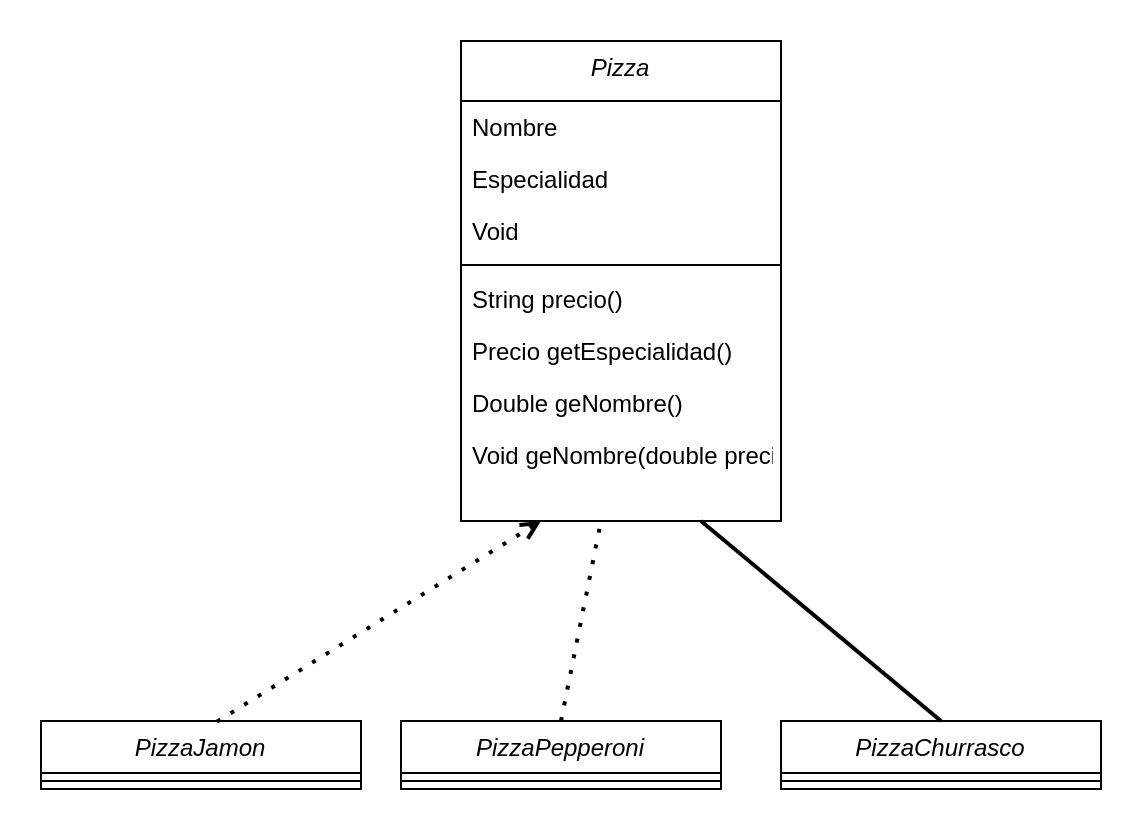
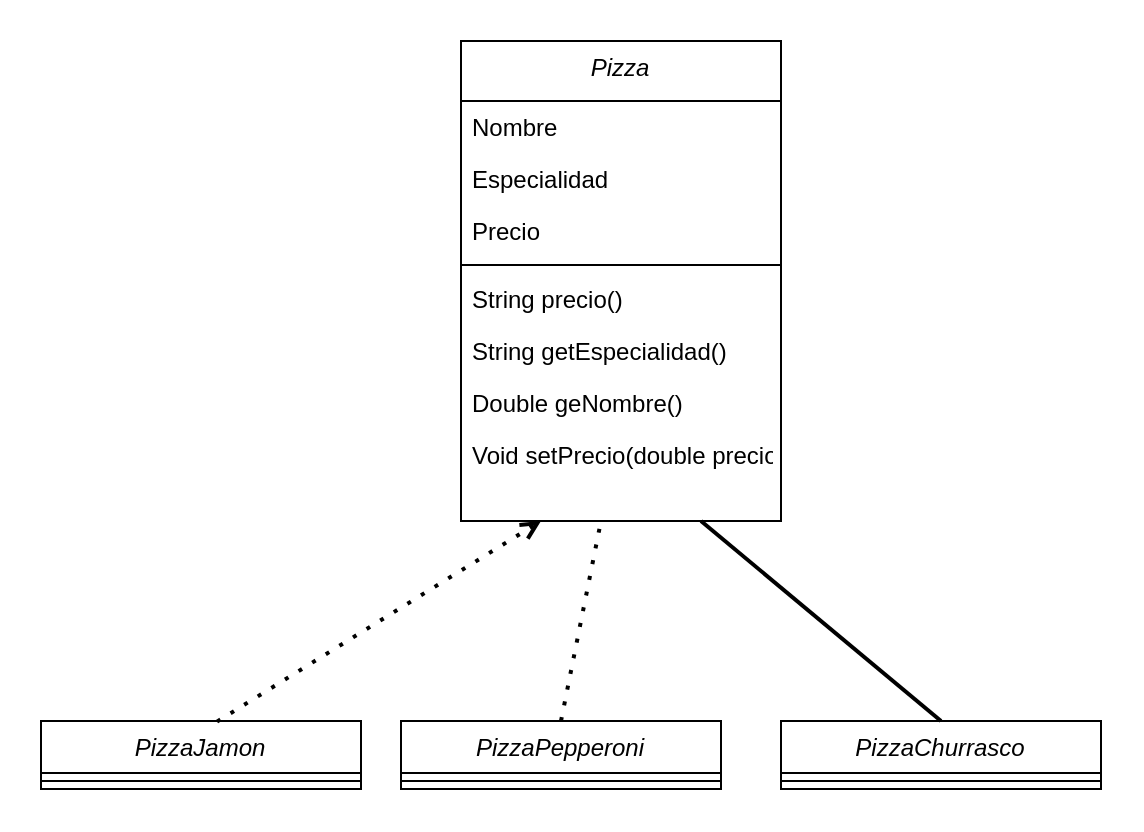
  <mxCell id="0" />
  <mxCell id="1" parent="0" />
  <mxCell id="2" value="PizzaJamon" style="swimlane;fontStyle=2;align=center;verticalAlign=top;childLayout=stackLayout;horizontal=1;startSize=26;horizontalStack=0;resizeParent=1;resizeLast=0;collapsible=1;marginBottom=0;rounded=0;shadow=0;strokeWidth=1;" parent="1" vertex="1"><mxGeometry x="20" y="360" width="160" height="34" as="geometry"><mxRectangle x="230" y="140" width="160" height="26" as="alternateBounds" /></mxGeometry></mxCell>
  <mxCell id="3" value="" style="line;html=1;strokeWidth=1;align=left;verticalAlign=middle;spacingTop=-1;spacingLeft=3;spacingRight=3;rotatable=0;labelPosition=right;points=[];portConstraint=eastwest;" parent="2" vertex="1"><mxGeometry y="26" width="160" height="8" as="geometry" /></mxCell>
  <mxCell id="4" value="PizzaPepperoni" style="swimlane;fontStyle=2;align=center;verticalAlign=top;childLayout=stackLayout;horizontal=1;startSize=26;horizontalStack=0;resizeParent=1;resizeLast=0;collapsible=1;marginBottom=0;rounded=0;shadow=0;strokeWidth=1;" vertex="1" parent="1"><mxGeometry x="200" y="360" width="160" height="34" as="geometry"><mxRectangle x="230" y="140" width="160" height="26" as="alternateBounds" /></mxGeometry></mxCell>
  <mxCell id="5" value="" style="line;html=1;strokeWidth=1;align=left;verticalAlign=middle;spacingTop=-1;spacingLeft=3;spacingRight=3;rotatable=0;labelPosition=right;points=[];portConstraint=eastwest;" vertex="1" parent="4"><mxGeometry y="26" width="160" height="8" as="geometry" /></mxCell>
  <mxCell id="6" value="Pizza" style="swimlane;fontStyle=2;align=center;verticalAlign=top;childLayout=stackLayout;horizontal=1;startSize=30;horizontalStack=0;resizeParent=1;resizeLast=0;collapsible=1;marginBottom=0;rounded=0;shadow=0;strokeWidth=1;" vertex="1" parent="1"><mxGeometry x="230" y="20" width="160" height="240" as="geometry"><mxRectangle x="230" y="140" width="160" height="26" as="alternateBounds" /></mxGeometry></mxCell>
  <mxCell id="7" value="Nombre" style="text;align=left;verticalAlign=top;spacingLeft=4;spacingRight=4;overflow=hidden;rotatable=0;points=[[0,0.5],[1,0.5]];portConstraint=eastwest;" vertex="1" parent="6"><mxGeometry y="30" width="160" height="26" as="geometry" /></mxCell>
  <mxCell id="8" value="Especialidad" style="text;align=left;verticalAlign=top;spacingLeft=4;spacingRight=4;overflow=hidden;rotatable=0;points=[[0,0.5],[1,0.5]];portConstraint=eastwest;" vertex="1" parent="6"><mxGeometry y="56" width="160" height="26" as="geometry" /></mxCell>
- <mxCell id="9" value="Void" style="text;align=left;verticalAlign=top;spacingLeft=4;spacingRight=4;overflow=hidden;rotatable=0;points=[[0,0.5],[1,0.5]];portConstraint=eastwest;rounded=0;shadow=0;html=0;" vertex="1" parent="6"><mxGeometry y="82" width="160" height="26" as="geometry" /></mxCell>
+ <mxCell id="9" value="Precio" style="text;align=left;verticalAlign=top;spacingLeft=4;spacingRight=4;overflow=hidden;rotatable=0;points=[[0,0.5],[1,0.5]];portConstraint=eastwest;rounded=0;shadow=0;html=0;" vertex="1" parent="6"><mxGeometry y="82" width="160" height="26" as="geometry" /></mxCell>
  <mxCell id="10" value="" style="line;html=1;strokeWidth=1;align=left;verticalAlign=middle;spacingTop=-1;spacingLeft=3;spacingRight=3;rotatable=0;labelPosition=right;points=[];portConstraint=eastwest;" vertex="1" parent="6"><mxGeometry y="108" width="160" height="8" as="geometry" /></mxCell>
  <mxCell id="11" value="String precio()" style="text;align=left;verticalAlign=top;spacingLeft=4;spacingRight=4;overflow=hidden;rotatable=0;points=[[0,0.5],[1,0.5]];portConstraint=eastwest;" vertex="1" parent="6"><mxGeometry y="116" width="160" height="26" as="geometry" /></mxCell>
- <mxCell id="12" value="Precio getEspecialidad()" style="text;align=left;verticalAlign=top;spacingLeft=4;spacingRight=4;overflow=hidden;rotatable=0;points=[[0,0.5],[1,0.5]];portConstraint=eastwest;" vertex="1" parent="6"><mxGeometry y="142" width="160" height="26" as="geometry" /></mxCell>
+ <mxCell id="12" value="String getEspecialidad()" style="text;align=left;verticalAlign=top;spacingLeft=4;spacingRight=4;overflow=hidden;rotatable=0;points=[[0,0.5],[1,0.5]];portConstraint=eastwest;" vertex="1" parent="6"><mxGeometry y="142" width="160" height="26" as="geometry" /></mxCell>
  <mxCell id="13" value="Double geNombre()" style="text;align=left;verticalAlign=top;spacingLeft=4;spacingRight=4;overflow=hidden;rotatable=0;points=[[0,0.5],[1,0.5]];portConstraint=eastwest;" vertex="1" parent="6"><mxGeometry y="168" width="160" height="26" as="geometry" /></mxCell>
- <mxCell id="14" value="Void geNombre(double precio)" style="text;align=left;verticalAlign=top;spacingLeft=4;spacingRight=4;overflow=hidden;rotatable=0;points=[[0,0.5],[1,0.5]];portConstraint=eastwest;" vertex="1" parent="6"><mxGeometry y="194" width="160" height="26" as="geometry" /></mxCell>
+ <mxCell id="14" value="Void setPrecio(double precio)" style="text;align=left;verticalAlign=top;spacingLeft=4;spacingRight=4;overflow=hidden;rotatable=0;points=[[0,0.5],[1,0.5]];portConstraint=eastwest;" vertex="1" parent="6"><mxGeometry y="194" width="160" height="26" as="geometry" /></mxCell>
  <mxCell id="15" value="" style="endArrow=open;dashed=1;html=1;dashPattern=1 3;strokeWidth=2;rounded=0;entryX=0.25;entryY=1;entryDx=0;entryDy=0;exitX=0.55;exitY=0.009;exitDx=0;exitDy=0;exitPerimeter=0;" edge="1" parent="1" source="2" target="6"><mxGeometry width="50" height="50" relative="1" as="geometry"><mxPoint x="120" y="340" as="sourcePoint" /><mxPoint x="170" y="290" as="targetPoint" /></mxGeometry></mxCell>
  <mxCell id="16" value="" style="endArrow=none;dashed=1;html=1;dashPattern=1 3;strokeWidth=2;rounded=0;exitX=0.5;exitY=0;exitDx=0;exitDy=0;" edge="1" parent="1" source="4"><mxGeometry width="50" height="50" relative="1" as="geometry"><mxPoint x="500" y="350" as="sourcePoint" /><mxPoint x="300" y="260" as="targetPoint" /></mxGeometry></mxCell>
  <mxCell id="17" value="PizzaChurrasco" style="swimlane;fontStyle=2;align=center;verticalAlign=top;childLayout=stackLayout;horizontal=1;startSize=26;horizontalStack=0;resizeParent=1;resizeLast=0;collapsible=1;marginBottom=0;rounded=0;shadow=0;strokeWidth=1;" vertex="1" parent="1"><mxGeometry x="390" y="360" width="160" height="34" as="geometry"><mxRectangle x="230" y="140" width="160" height="26" as="alternateBounds" /></mxGeometry></mxCell>
  <mxCell id="18" value="" style="line;html=1;strokeWidth=1;align=left;verticalAlign=middle;spacingTop=-1;spacingLeft=3;spacingRight=3;rotatable=0;labelPosition=right;points=[];portConstraint=eastwest;" vertex="1" parent="17"><mxGeometry y="26" width="160" height="8" as="geometry" /></mxCell>
  <mxCell id="19" value="" style="endArrow=none;dashed=0;html=1;dashPattern=1 3;strokeWidth=2;rounded=0;exitX=0.5;exitY=0;exitDx=0;exitDy=0;entryX=0.75;entryY=1;entryDx=0;entryDy=0;" edge="1" parent="1" source="17" target="6"><mxGeometry width="50" height="50" relative="1" as="geometry"><mxPoint x="290" y="370" as="sourcePoint" /><mxPoint x="310" y="270" as="targetPoint" /></mxGeometry></mxCell>
